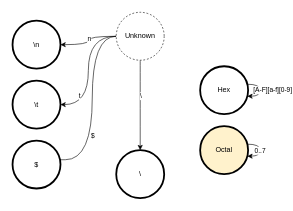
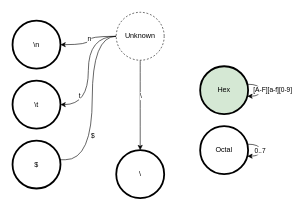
  <mxCell id="0" />
  <mxCell id="1" parent="0" />
  <mxCell id="2" style="edgeStyle=orthogonalEdgeStyle;orthogonalLoop=1;jettySize=auto;html=1;curved=1;" edge="1" parent="1" source="10" target="13"><mxGeometry relative="1" as="geometry" /></mxCell>
  <mxCell id="3" value="n" style="edgeLabel;html=1;align=center;verticalAlign=middle;resizable=0;points=[];" vertex="1" connectable="0" parent="2"><mxGeometry x="-0.066" y="1" relative="1" as="geometry"><mxPoint as="offset" /></mxGeometry></mxCell>
  <mxCell id="4" style="edgeStyle=orthogonalEdgeStyle;orthogonalLoop=1;jettySize=auto;html=1;entryX=1;entryY=0.5;entryDx=0;entryDy=0;curved=1;" edge="1" parent="1" source="10" target="14"><mxGeometry relative="1" as="geometry" /></mxCell>
  <mxCell id="5" value="t" style="edgeLabel;html=1;align=center;verticalAlign=middle;resizable=0;points=[];" vertex="1" connectable="0" parent="4"><mxGeometry x="0.03" y="2" relative="1" as="geometry"><mxPoint x="-17" y="39" as="offset" /></mxGeometry></mxCell>
  <mxCell id="6" style="edgeStyle=orthogonalEdgeStyle;curved=1;orthogonalLoop=1;jettySize=auto;html=1;entryX=1.013;entryY=0.394;entryDx=0;entryDy=0;entryPerimeter=0;" edge="1" parent="1" source="10" target="15"><mxGeometry relative="1" as="geometry"><Array as="points"><mxPoint x="153" y="60" /><mxPoint x="153" y="266" /><mxPoint x="63" y="266" /></Array></mxGeometry></mxCell>
  <mxCell id="7" value="$" style="edgeLabel;html=1;align=center;verticalAlign=middle;resizable=0;points=[];" vertex="1" connectable="0" parent="6"><mxGeometry x="0.1" relative="1" as="geometry"><mxPoint as="offset" /></mxGeometry></mxCell>
  <mxCell id="8" style="edgeStyle=orthogonalEdgeStyle;curved=1;orthogonalLoop=1;jettySize=auto;html=1;entryX=0.5;entryY=0;entryDx=0;entryDy=0;" edge="1" parent="1" source="10" target="20"><mxGeometry relative="1" as="geometry" /></mxCell>
  <mxCell id="9" value="\" style="edgeLabel;html=1;align=center;verticalAlign=middle;resizable=0;points=[];" vertex="1" connectable="0" parent="8"><mxGeometry x="-0.213" relative="1" as="geometry"><mxPoint as="offset" /></mxGeometry></mxCell>
  <mxCell id="10" value="Unknown" style="ellipse;whiteSpace=wrap;html=1;aspect=fixed;dashed=1;" parent="1" vertex="1"><mxGeometry x="193" y="20" width="80" height="80" as="geometry" /></mxCell>
- <mxCell id="11" value="Hex" style="ellipse;whiteSpace=wrap;html=1;aspect=fixed;strokeWidth=3;" parent="1" vertex="1"><mxGeometry x="333" y="110" width="80" height="80" as="geometry" /></mxCell>
- <mxCell id="12" value="Octal" style="ellipse;whiteSpace=wrap;html=1;aspect=fixed;strokeWidth=3;fillColor=#fff2cc;" parent="1" vertex="1"><mxGeometry x="333" y="210" width="80" height="80" as="geometry" /></mxCell>
+ <mxCell id="11" value="Hex" style="ellipse;whiteSpace=wrap;html=1;aspect=fixed;strokeWidth=3;fillColor=#d5e8d4;" parent="1" vertex="1"><mxGeometry x="333" y="110" width="80" height="80" as="geometry" /></mxCell>
+ <mxCell id="12" value="Octal" style="ellipse;whiteSpace=wrap;html=1;aspect=fixed;strokeWidth=3;" parent="1" vertex="1"><mxGeometry x="333" y="210" width="80" height="80" as="geometry" /></mxCell>
  <mxCell id="13" value="\n" style="ellipse;whiteSpace=wrap;html=1;aspect=fixed;strokeWidth=3;" vertex="1" parent="1"><mxGeometry x="20" y="34" width="80" height="80" as="geometry" /></mxCell>
  <mxCell id="14" value="\t" style="ellipse;whiteSpace=wrap;html=1;aspect=fixed;strokeWidth=3;" vertex="1" parent="1"><mxGeometry x="20" y="134" width="80" height="80" as="geometry" /></mxCell>
  <mxCell id="15" value="$" style="ellipse;whiteSpace=wrap;html=1;aspect=fixed;strokeWidth=3;" vertex="1" parent="1"><mxGeometry x="20" y="234" width="80" height="80" as="geometry" /></mxCell>
  <mxCell id="16" style="edgeStyle=orthogonalEdgeStyle;curved=1;orthogonalLoop=1;jettySize=auto;html=1;" edge="1" parent="1" source="11" target="11"><mxGeometry relative="1" as="geometry" /></mxCell>
  <mxCell id="17" value="[A-F][a-f][0-9]" style="edgeLabel;html=1;align=center;verticalAlign=middle;resizable=0;points=[];" vertex="1" connectable="0" parent="16"><mxGeometry x="-0.176" y="-1" relative="1" as="geometry"><mxPoint x="21" y="5" as="offset" /></mxGeometry></mxCell>
  <mxCell id="18" style="edgeStyle=orthogonalEdgeStyle;curved=1;orthogonalLoop=1;jettySize=auto;html=1;" edge="1" parent="1" source="12" target="12"><mxGeometry relative="1" as="geometry" /></mxCell>
  <mxCell id="19" value="0..7" style="edgeLabel;html=1;align=center;verticalAlign=middle;resizable=0;points=[];" vertex="1" connectable="0" parent="18"><mxGeometry x="-0.432" y="-2" relative="1" as="geometry"><mxPoint x="3" y="8" as="offset" /></mxGeometry></mxCell>
  <mxCell id="20" value="\" style="ellipse;whiteSpace=wrap;html=1;aspect=fixed;strokeWidth=3;" vertex="1" parent="1"><mxGeometry x="193" y="250" width="80" height="80" as="geometry" /></mxCell>
